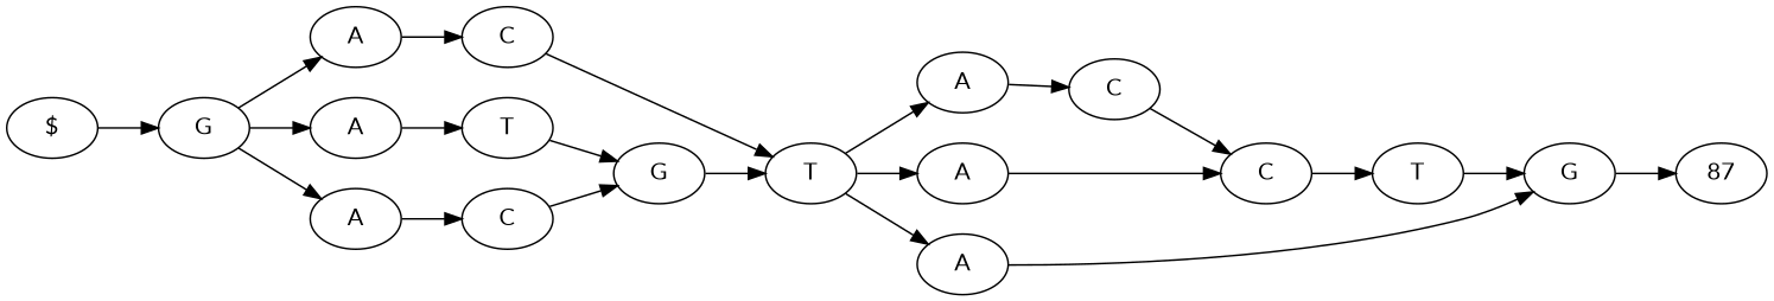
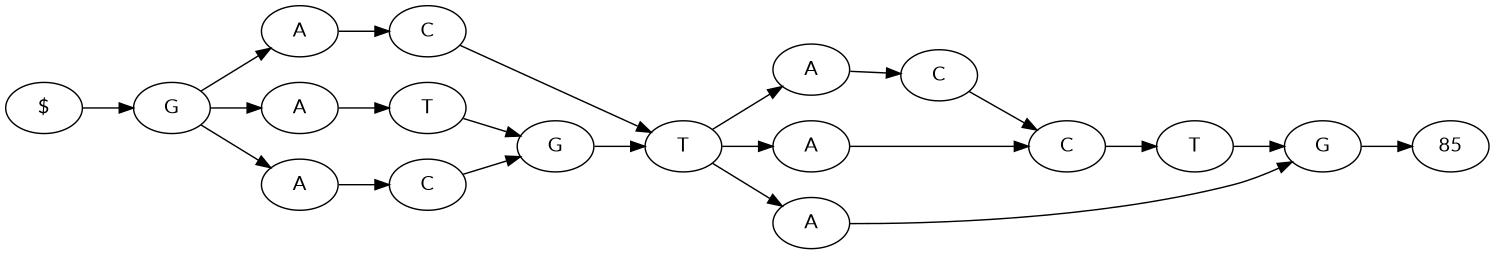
  digraph {
    rankdir=LR
    fontname=Lato
    node [fontname=Lato]
    edge [weight=4 fontname=Lato]
    n1 [label=A]
    n2 [label=C]
    n3 [label=A]
    n4 [label=C]
    n5 [label=A]
    n6 [label=C]
    n7 [label=A]
    n8 [label=G]
    n9 [label="$"]
    n10 [label=G]
    n11 [label=A]
    n12 [label=G]
    n13 [label=T]
    n14 [label=T]
    n15 [label=T]
    n16 [label=C]
-   85 [label=87]
+   85
    n18 [label=A]
    n1 -> n2 [weight=2]
    n2 -> n15 [weight=1]
    n3 -> n4 [weight=3]
    n4 -> n12 [weight=2]
    n5 -> n6 [weight=2]
    n6 -> n14 [weight=3]
    n7 -> n8 [weight=1]
    n8 -> 85
    n9 -> n10
    n10 -> n1
    n10 -> n3
    n10 -> n11
    n11 -> n13 [weight=1]
    n12 -> n15 [weight=3]
    n13 -> n12 [weight=1]
    n14 -> n8 [weight=3]
    n15 -> n5
    n15 -> n7
    n15 -> n18
    n16 -> n6 [weight=1]
    n18 -> n16 [weight=1]
  }
